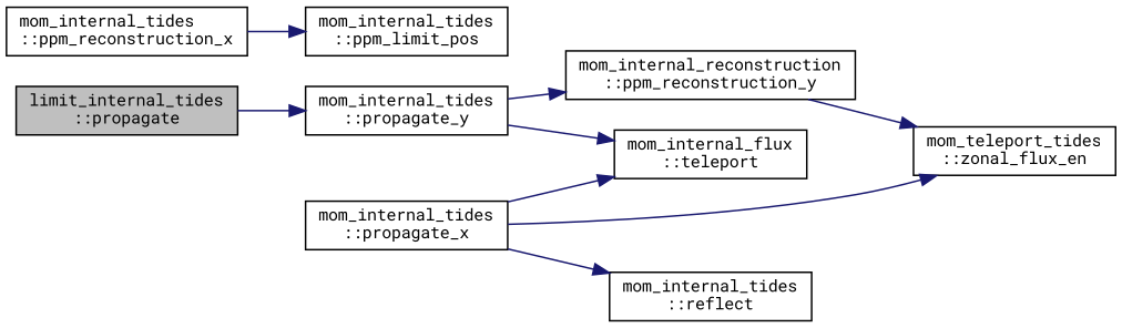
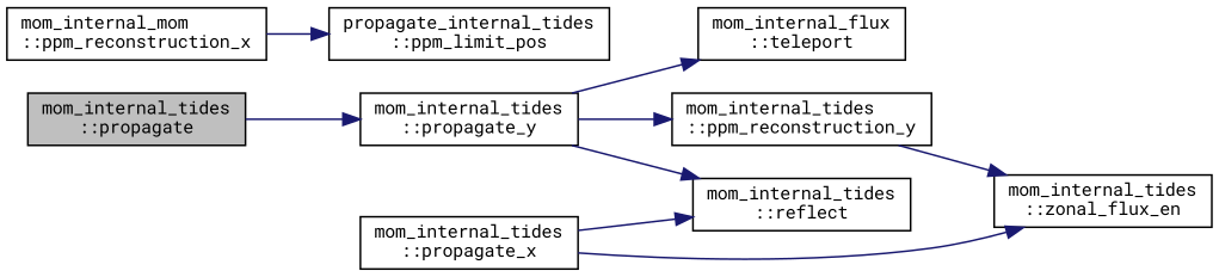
  digraph {
    fontname="Roboto Mono"
    rankdir=LR
    node [color=black fillcolor=white fontname="Roboto Mono" fontsize=10 shape=record style=filled]
    edge [color=midnightblue fontname="Roboto Mono" fontsize=10 labelfontname=Helvetica labelfontsize=10 style=solid]
-   n1 [fillcolor=grey75 fontcolor=black height=0.2 label="limit_internal_tides\l::propagate" width=0.4]
+   n1 [fillcolor=grey75 fontcolor=black height=0.2 label="mom_internal_tides\l::propagate" width=0.4]
    n2 [height=0.2 label="mom_internal_tides\l::propagate_y" width=0.4]
    n3 [height=0.2 label="mom_internal_tides\l::propagate_x" width=0.4]
-   n4 [height=0.2 label="mom_teleport_tides\l::zonal_flux_en" width=0.4]
+   n4 [height=0.2 label="mom_internal_tides\l::zonal_flux_en" width=0.4]
    n5 [height=0.2 label="mom_internal_tides\l::reflect" width=0.4]
    n6 [height=0.2 label="mom_internal_flux\l::teleport" width=0.4]
-   n7 [height=0.2 label="mom_internal_reconstruction\l::ppm_reconstruction_y" width=0.4]
-   n8 [height=0.2 label="mom_internal_tides\l::ppm_reconstruction_x" width=0.4]
-   n9 [height=0.2 label="mom_internal_tides\l::ppm_limit_pos" width=0.4]
+   n7 [height=0.2 label="mom_internal_tides\l::ppm_reconstruction_y" width=0.4]
+   n8 [height=0.2 label="mom_internal_mom\l::ppm_reconstruction_x" width=0.4]
+   n9 [height=0.2 label="propagate_internal_tides\l::ppm_limit_pos" width=0.4]
    n1 -> n2
+   n2 -> n5
    n2 -> n6
    n2 -> n7
    n3 -> n4
    n3 -> n5
-   n3 -> n6
    n7 -> n4
    n8 -> n9
  }
